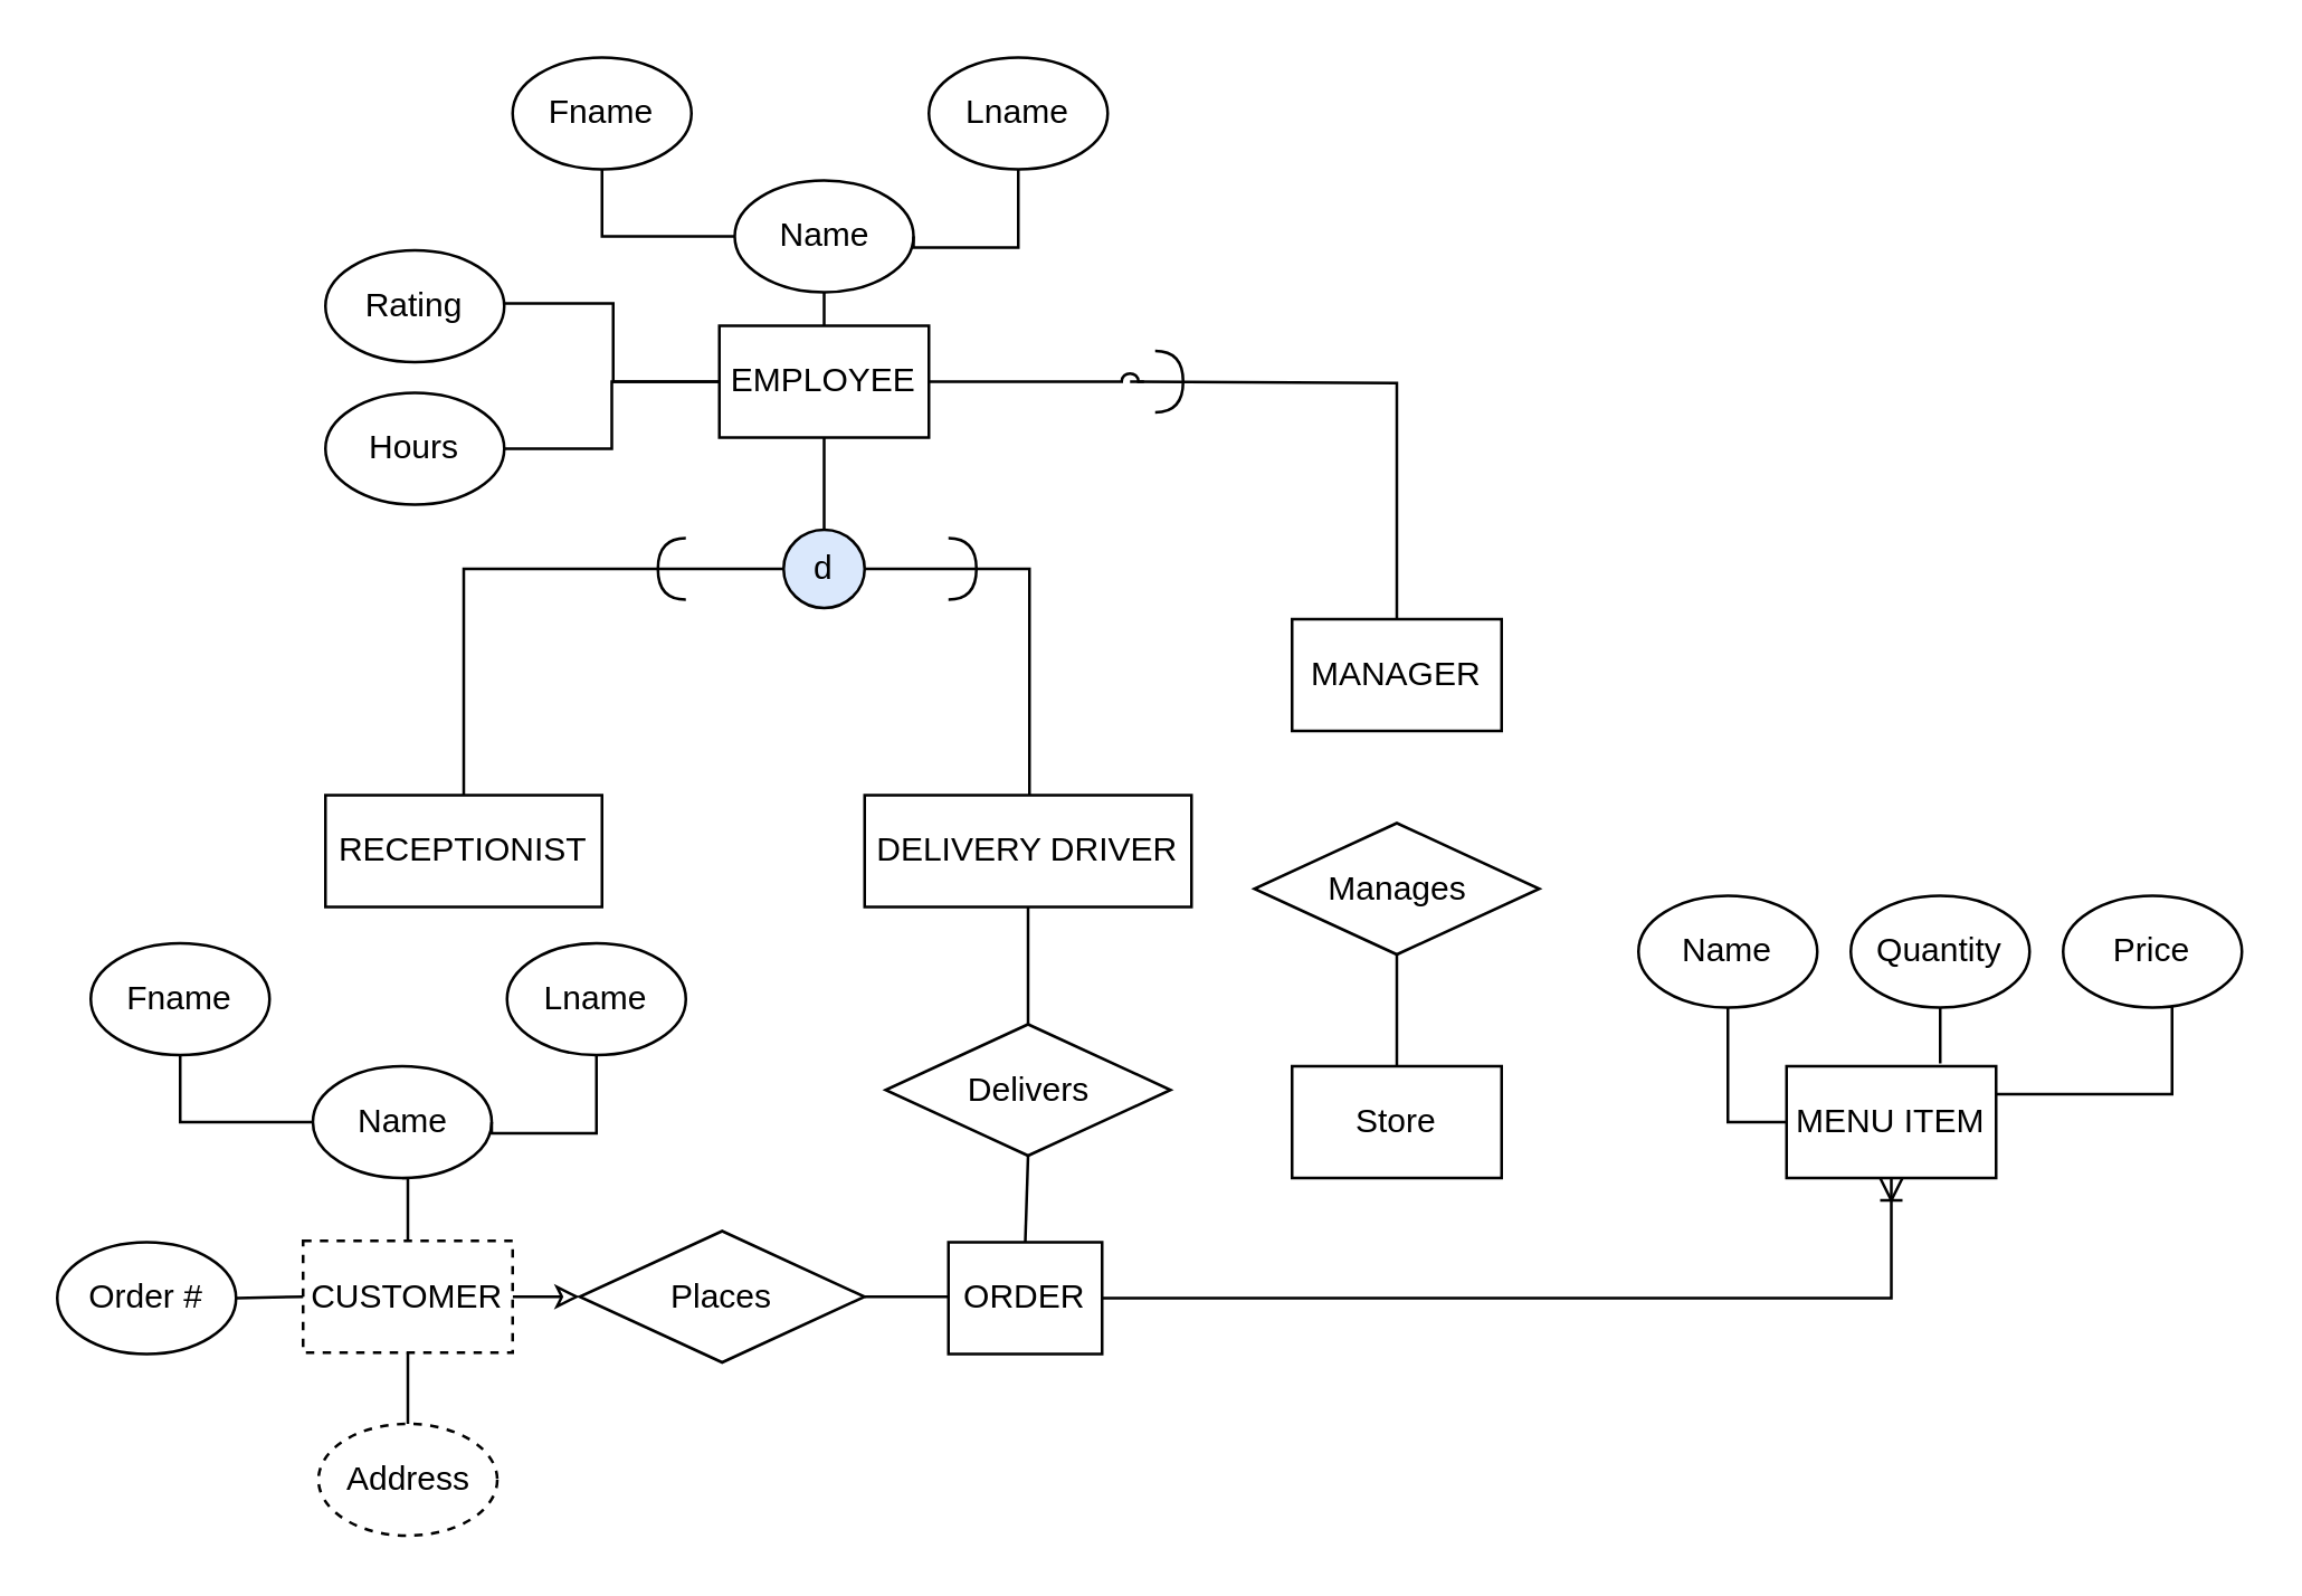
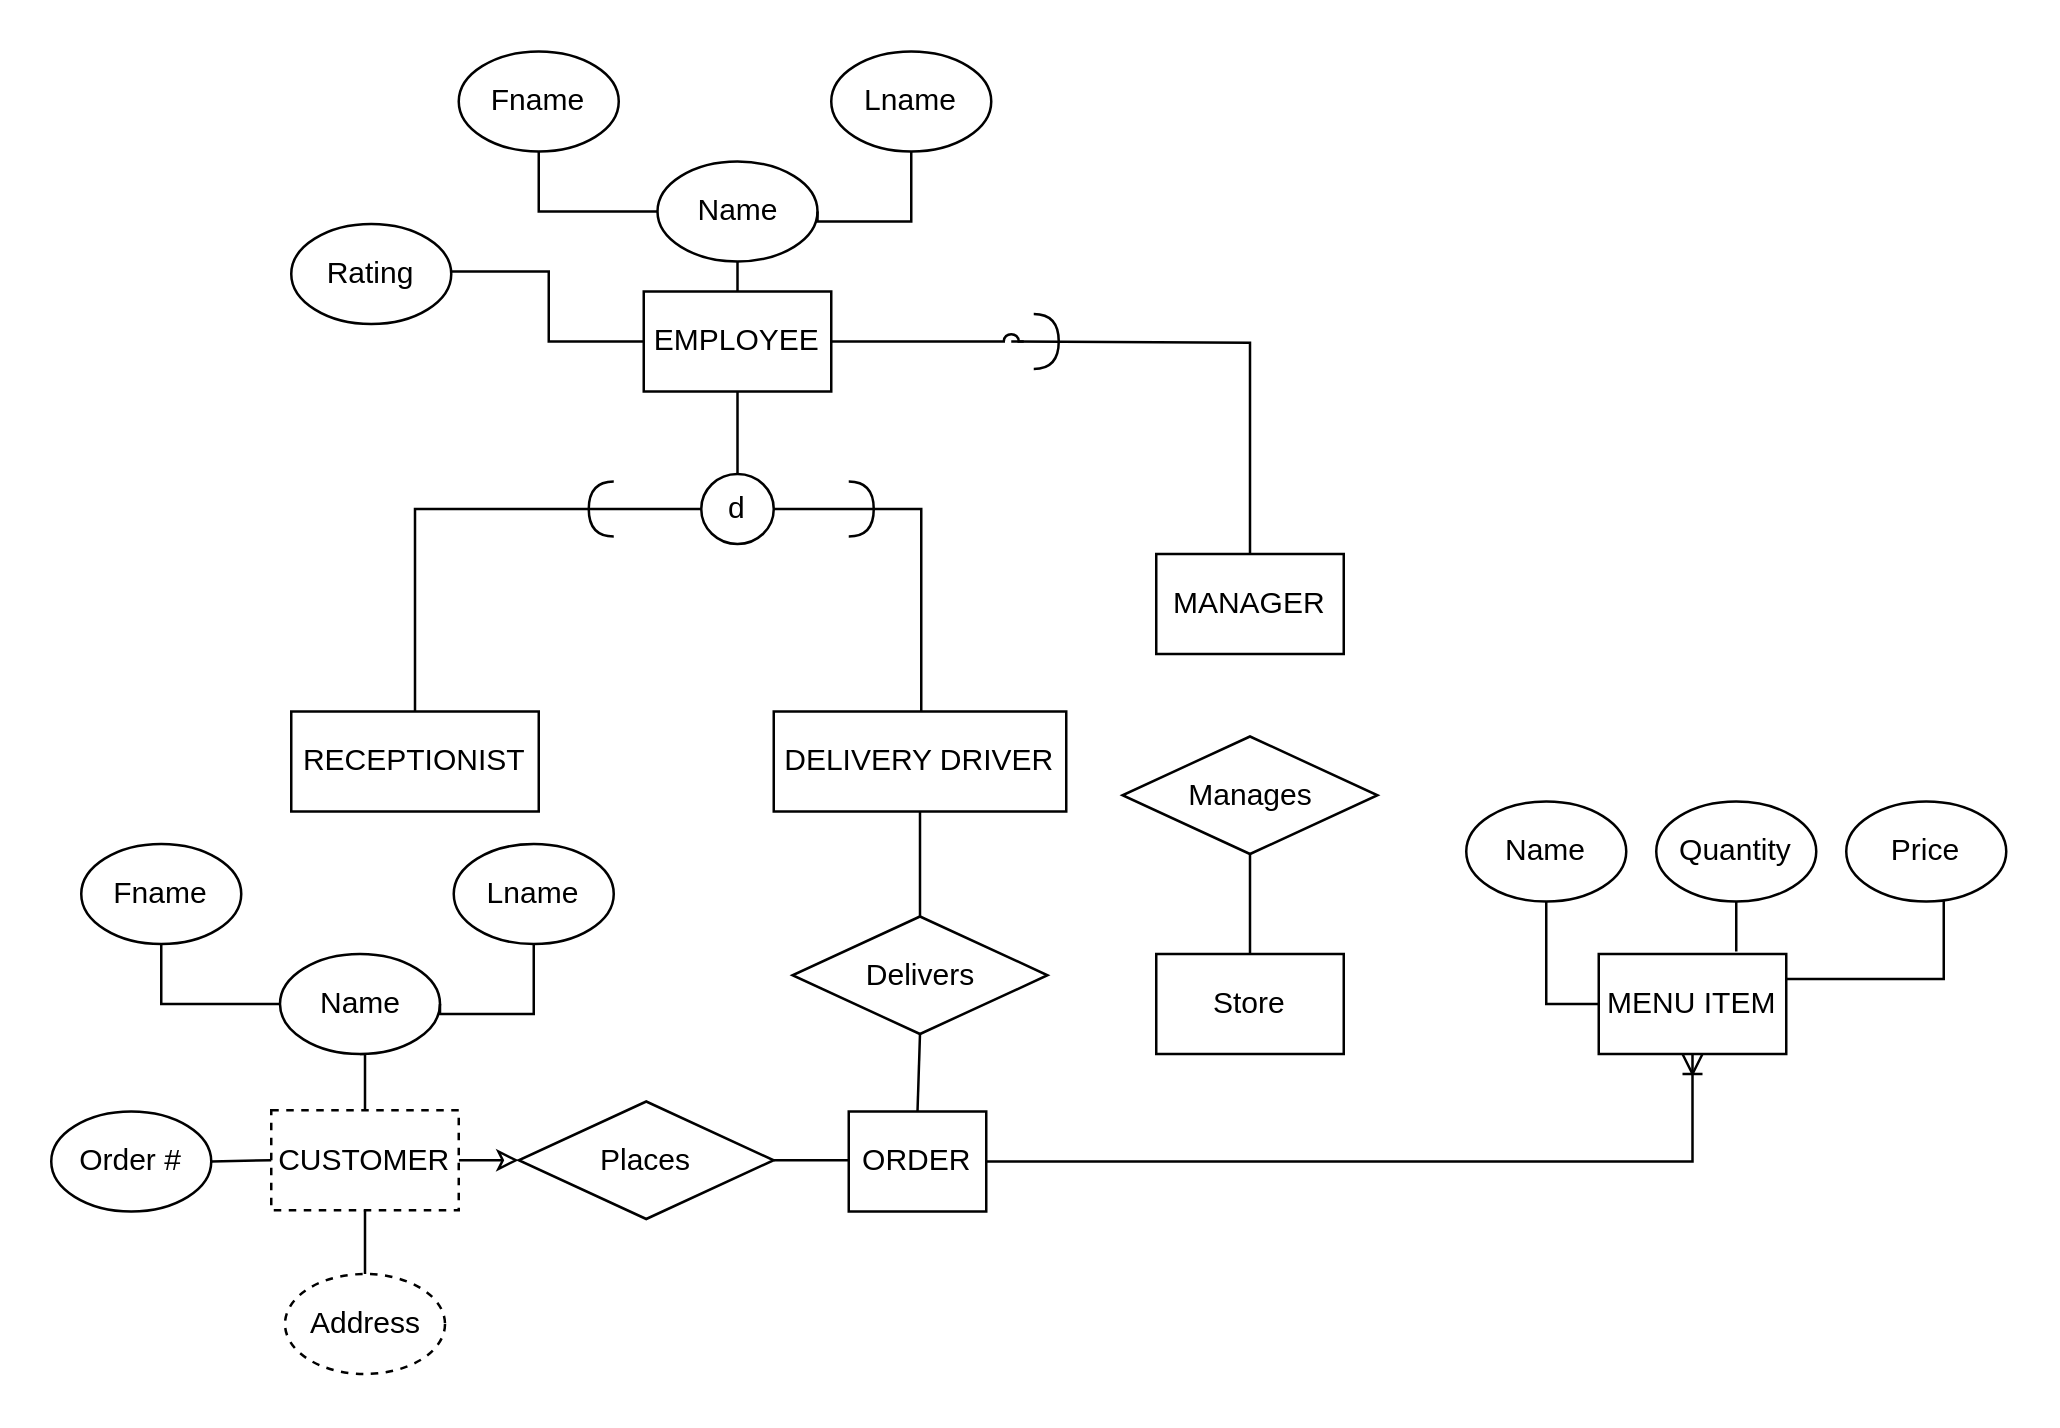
  <mxCell id="0" />
  <mxCell id="1" parent="0" />
  <mxCell id="2" value="RECEPTIONIST" style="whiteSpace=wrap;html=1;align=center;fillColor=default;" parent="1" vertex="1"><mxGeometry x="116" y="284" width="99" height="40" as="geometry" /></mxCell>
  <mxCell id="3" style="edgeStyle=orthogonalEdgeStyle;rounded=0;orthogonalLoop=1;jettySize=auto;html=1;endArrow=none;endFill=0;" edge="1" parent="1" source="4" target="12"><mxGeometry relative="1" as="geometry" /></mxCell>
  <mxCell id="4" value="Name" style="ellipse;whiteSpace=wrap;html=1;align=center;fillColor=default;gradientColor=none;" parent="1" vertex="1"><mxGeometry x="262.5" y="64" width="64" height="40" as="geometry" /></mxCell>
  <mxCell id="5" style="edgeStyle=orthogonalEdgeStyle;rounded=0;jumpStyle=arc;orthogonalLoop=1;jettySize=auto;html=1;exitX=0.5;exitY=1;exitDx=0;exitDy=0;entryX=0.5;entryY=0;entryDx=0;entryDy=0;endArrow=none;endFill=0;" edge="1" parent="1" source="6" target="34"><mxGeometry relative="1" as="geometry" /></mxCell>
  <mxCell id="6" value="DELIVERY DRIVER" style="whiteSpace=wrap;html=1;align=center;fillColor=default;" parent="1" vertex="1"><mxGeometry x="309" y="284" width="117" height="40" as="geometry" /></mxCell>
  <mxCell id="7" style="edgeStyle=orthogonalEdgeStyle;rounded=0;jumpStyle=arc;orthogonalLoop=1;jettySize=auto;html=1;exitX=1;exitY=0.5;exitDx=0;exitDy=0;entryX=0;entryY=0.5;entryDx=0;entryDy=0;endArrow=classic;endFill=0;" edge="1" parent="1" source="8" target="36"><mxGeometry relative="1" as="geometry" /></mxCell>
  <mxCell id="8" value="CUSTOMER" style="whiteSpace=wrap;html=1;align=center;fillColor=default;dashed=1;" parent="1" vertex="1"><mxGeometry x="108" y="443.5" width="75" height="40" as="geometry" /></mxCell>
  <mxCell id="9" value="MANAGER" style="whiteSpace=wrap;html=1;align=center;fillColor=default;" parent="1" vertex="1"><mxGeometry x="462" y="221" width="75" height="40" as="geometry" /></mxCell>
  <mxCell id="10" style="edgeStyle=orthogonalEdgeStyle;rounded=0;orthogonalLoop=1;jettySize=auto;html=1;entryX=0.5;entryY=0;entryDx=0;entryDy=0;endArrow=none;endFill=0;" edge="1" parent="1" source="12" target="28"><mxGeometry relative="1" as="geometry" /></mxCell>
  <mxCell id="11" style="edgeStyle=orthogonalEdgeStyle;rounded=0;jumpStyle=arc;orthogonalLoop=1;jettySize=auto;html=1;endArrow=none;endFill=0;startArrow=none;" edge="1" parent="1" target="9"><mxGeometry relative="1" as="geometry"><mxPoint x="404" y="136" as="sourcePoint" /></mxGeometry></mxCell>
  <mxCell id="12" value="EMPLOYEE" style="whiteSpace=wrap;html=1;align=center;fillColor=default;" parent="1" vertex="1"><mxGeometry x="257" y="116" width="75" height="40" as="geometry" /></mxCell>
  <mxCell id="13" style="edgeStyle=orthogonalEdgeStyle;rounded=0;orthogonalLoop=1;jettySize=auto;html=1;endArrow=none;endFill=0;entryX=0;entryY=0.5;entryDx=0;entryDy=0;" edge="1" parent="1" source="14" target="4"><mxGeometry relative="1" as="geometry"><mxPoint x="217" y="93.6" as="targetPoint" /><Array as="points"><mxPoint x="215" y="84" /></Array></mxGeometry></mxCell>
  <mxCell id="14" value="Fname" style="ellipse;whiteSpace=wrap;html=1;align=center;fillColor=default;gradientColor=none;" parent="1" vertex="1"><mxGeometry x="183" y="20" width="64" height="40" as="geometry" /></mxCell>
  <mxCell id="15" style="edgeStyle=orthogonalEdgeStyle;rounded=0;orthogonalLoop=1;jettySize=auto;html=1;endArrow=none;endFill=0;entryX=1;entryY=0.5;entryDx=0;entryDy=0;" edge="1" parent="1" source="16" target="4"><mxGeometry relative="1" as="geometry"><mxPoint x="356" y="98" as="targetPoint" /><Array as="points"><mxPoint x="364" y="88" /><mxPoint x="327" y="88" /></Array></mxGeometry></mxCell>
  <mxCell id="16" value="Lname" style="ellipse;whiteSpace=wrap;html=1;align=center;fillColor=default;gradientColor=none;" parent="1" vertex="1"><mxGeometry x="332" y="20" width="64" height="40" as="geometry" /></mxCell>
  <mxCell id="17" value="MENU ITEM" style="whiteSpace=wrap;html=1;align=center;fillColor=default;" parent="1" vertex="1"><mxGeometry x="639" y="381" width="75" height="40" as="geometry" /></mxCell>
  <mxCell id="18" style="edgeStyle=orthogonalEdgeStyle;rounded=0;jumpStyle=arc;orthogonalLoop=1;jettySize=auto;html=1;exitX=1;exitY=0.5;exitDx=0;exitDy=0;entryX=0.5;entryY=1;entryDx=0;entryDy=0;endArrow=ERoneToMany;endFill=0;" edge="1" parent="1" source="19" target="17"><mxGeometry relative="1" as="geometry" /></mxCell>
  <mxCell id="19" value="ORDER" style="whiteSpace=wrap;html=1;align=center;fillColor=default;" parent="1" vertex="1"><mxGeometry x="339" y="444" width="55" height="40" as="geometry" /></mxCell>
  <mxCell id="20" style="edgeStyle=orthogonalEdgeStyle;rounded=0;orthogonalLoop=1;jettySize=auto;html=1;exitX=0.5;exitY=1;exitDx=0;exitDy=0;entryX=0;entryY=0.5;entryDx=0;entryDy=0;endArrow=none;endFill=0;" edge="1" parent="1" source="21" target="17"><mxGeometry relative="1" as="geometry" /></mxCell>
  <mxCell id="21" value="Name" style="ellipse;whiteSpace=wrap;html=1;align=center;fillColor=default;gradientColor=none;" vertex="1" parent="1"><mxGeometry x="586" y="320" width="64" height="40" as="geometry" /></mxCell>
  <mxCell id="22" style="edgeStyle=orthogonalEdgeStyle;rounded=0;orthogonalLoop=1;jettySize=auto;html=1;endArrow=none;endFill=0;" edge="1" parent="1" source="23"><mxGeometry relative="1" as="geometry"><mxPoint x="694" y="380" as="targetPoint" /></mxGeometry></mxCell>
  <mxCell id="23" value="Quantity" style="ellipse;whiteSpace=wrap;html=1;align=center;fillColor=default;gradientColor=none;" vertex="1" parent="1"><mxGeometry x="662" y="320" width="64" height="40" as="geometry" /></mxCell>
  <mxCell id="24" style="edgeStyle=orthogonalEdgeStyle;rounded=0;orthogonalLoop=1;jettySize=auto;html=1;endArrow=none;endFill=0;entryX=1;entryY=0.25;entryDx=0;entryDy=0;" edge="1" parent="1" source="25" target="17"><mxGeometry relative="1" as="geometry"><mxPoint x="770" y="403" as="targetPoint" /><Array as="points"><mxPoint x="777" y="391" /></Array></mxGeometry></mxCell>
  <mxCell id="25" value="Price" style="ellipse;whiteSpace=wrap;html=1;align=center;fillColor=default;gradientColor=none;" vertex="1" parent="1"><mxGeometry x="738" y="320" width="64" height="40" as="geometry" /></mxCell>
  <mxCell id="26" style="edgeStyle=orthogonalEdgeStyle;rounded=0;orthogonalLoop=1;jettySize=auto;html=1;endArrow=none;endFill=0;jumpStyle=arc;" edge="1" parent="1" source="28" target="2"><mxGeometry relative="1" as="geometry" /></mxCell>
  <mxCell id="27" style="edgeStyle=orthogonalEdgeStyle;rounded=0;orthogonalLoop=1;jettySize=auto;html=1;endArrow=none;endFill=0;" edge="1" parent="1" source="28" target="6"><mxGeometry relative="1" as="geometry"><Array as="points"><mxPoint x="368" y="203" /></Array></mxGeometry></mxCell>
- <mxCell id="28" value="d" style="ellipse;whiteSpace=wrap;html=1;fillColor=#dae8fc;" vertex="1" parent="1"><mxGeometry x="280" y="189" width="29" height="28" as="geometry" /></mxCell>
+ <mxCell id="28" value="d" style="ellipse;whiteSpace=wrap;html=1;" vertex="1" parent="1"><mxGeometry x="280" y="189" width="29" height="28" as="geometry" /></mxCell>
  <mxCell id="29" style="edgeStyle=orthogonalEdgeStyle;rounded=0;orthogonalLoop=1;jettySize=auto;html=1;exitX=0.5;exitY=1;exitDx=0;exitDy=0;entryX=0;entryY=0.5;entryDx=0;entryDy=0;endArrow=none;endFill=0;" edge="1" parent="1" source="30" target="12"><mxGeometry relative="1" as="geometry"><Array as="points"><mxPoint x="219" y="108" /><mxPoint x="219" y="136" /></Array></mxGeometry></mxCell>
  <mxCell id="30" value="Rating" style="ellipse;whiteSpace=wrap;html=1;align=center;fillColor=default;gradientColor=none;" vertex="1" parent="1"><mxGeometry x="116" y="89" width="64" height="40" as="geometry" /></mxCell>
  <mxCell id="31" value="" style="shape=requiredInterface;html=1;verticalLabelPosition=bottom;sketch=0;rotation=-180;" vertex="1" parent="1"><mxGeometry x="235" y="192" width="10" height="22" as="geometry" /></mxCell>
  <mxCell id="32" value="" style="shape=requiredInterface;html=1;verticalLabelPosition=bottom;sketch=0;rotation=0;" vertex="1" parent="1"><mxGeometry x="339" y="192" width="10" height="22" as="geometry" /></mxCell>
  <mxCell id="33" style="edgeStyle=orthogonalEdgeStyle;rounded=0;jumpStyle=arc;orthogonalLoop=1;jettySize=auto;html=1;endArrow=none;endFill=0;" edge="1" parent="1" source="34" target="19"><mxGeometry relative="1" as="geometry" /></mxCell>
  <mxCell id="34" value="Delivers" style="shape=rhombus;perimeter=rhombusPerimeter;whiteSpace=wrap;html=1;align=center;fillColor=default;gradientColor=none;" vertex="1" parent="1"><mxGeometry x="316.5" y="366" width="102" height="47" as="geometry" /></mxCell>
  <mxCell id="35" style="edgeStyle=orthogonalEdgeStyle;rounded=0;jumpStyle=arc;orthogonalLoop=1;jettySize=auto;html=1;exitX=1;exitY=0.5;exitDx=0;exitDy=0;entryX=0;entryY=0.5;entryDx=0;entryDy=0;endArrow=none;endFill=0;" edge="1" parent="1" source="36" target="19"><mxGeometry relative="1" as="geometry" /></mxCell>
  <mxCell id="36" value="Places" style="shape=rhombus;perimeter=rhombusPerimeter;whiteSpace=wrap;html=1;align=center;fillColor=default;gradientColor=none;" vertex="1" parent="1"><mxGeometry x="207" y="440" width="102" height="47" as="geometry" /></mxCell>
- <mxCell id="37" style="edgeStyle=orthogonalEdgeStyle;rounded=0;jumpStyle=arc;orthogonalLoop=1;jettySize=auto;html=1;endArrow=none;endFill=0;" edge="1" parent="1" source="38" target="12"><mxGeometry relative="1" as="geometry" /></mxCell>
- <mxCell id="38" value="Hours" style="ellipse;whiteSpace=wrap;html=1;align=center;fillColor=default;gradientColor=none;" vertex="1" parent="1"><mxGeometry x="116" y="140" width="64" height="40" as="geometry" /></mxCell>
  <mxCell id="39" style="edgeStyle=orthogonalEdgeStyle;rounded=0;jumpStyle=arc;orthogonalLoop=1;jettySize=auto;html=1;exitX=0.5;exitY=1;exitDx=0;exitDy=0;entryX=0.5;entryY=0;entryDx=0;entryDy=0;endArrow=none;endFill=0;" edge="1" parent="1" source="40" target="41"><mxGeometry relative="1" as="geometry" /></mxCell>
  <mxCell id="40" value="Manages" style="shape=rhombus;perimeter=rhombusPerimeter;whiteSpace=wrap;html=1;align=center;fillColor=default;gradientColor=none;" vertex="1" parent="1"><mxGeometry x="448.5" y="294" width="102" height="47" as="geometry" /></mxCell>
  <mxCell id="41" value="Store" style="whiteSpace=wrap;html=1;align=center;fillColor=default;" vertex="1" parent="1"><mxGeometry x="462" y="381" width="75" height="40" as="geometry" /></mxCell>
  <mxCell id="42" value="" style="edgeStyle=orthogonalEdgeStyle;rounded=0;jumpStyle=arc;orthogonalLoop=1;jettySize=auto;html=1;endArrow=none;endFill=0;" edge="1" parent="1" source="12"><mxGeometry relative="1" as="geometry"><mxPoint x="332" y="136" as="sourcePoint" /><mxPoint x="409" y="136" as="targetPoint" /></mxGeometry></mxCell>
  <mxCell id="43" value="" style="shape=requiredInterface;html=1;verticalLabelPosition=bottom;sketch=0;rotation=0;" vertex="1" parent="1"><mxGeometry x="413" y="125" width="10" height="22" as="geometry" /></mxCell>
  <mxCell id="44" style="edgeStyle=orthogonalEdgeStyle;rounded=0;jumpStyle=arc;orthogonalLoop=1;jettySize=auto;html=1;exitX=0.5;exitY=1;exitDx=0;exitDy=0;entryX=0.5;entryY=0;entryDx=0;entryDy=0;endArrow=none;endFill=0;" edge="1" parent="1" source="45" target="8"><mxGeometry relative="1" as="geometry" /></mxCell>
  <mxCell id="45" value="Name" style="ellipse;whiteSpace=wrap;html=1;align=center;fillColor=default;gradientColor=none;" vertex="1" parent="1"><mxGeometry x="111.5" y="381" width="64" height="40" as="geometry" /></mxCell>
  <mxCell id="46" style="edgeStyle=orthogonalEdgeStyle;rounded=0;orthogonalLoop=1;jettySize=auto;html=1;endArrow=none;endFill=0;entryX=0;entryY=0.5;entryDx=0;entryDy=0;" edge="1" parent="1" source="47" target="45"><mxGeometry relative="1" as="geometry"><mxPoint x="66" y="410.6" as="targetPoint" /><Array as="points"><mxPoint x="64" y="401" /></Array></mxGeometry></mxCell>
  <mxCell id="47" value="Fname" style="ellipse;whiteSpace=wrap;html=1;align=center;fillColor=default;gradientColor=none;" vertex="1" parent="1"><mxGeometry x="32" y="337" width="64" height="40" as="geometry" /></mxCell>
  <mxCell id="48" style="edgeStyle=orthogonalEdgeStyle;rounded=0;orthogonalLoop=1;jettySize=auto;html=1;endArrow=none;endFill=0;entryX=1;entryY=0.5;entryDx=0;entryDy=0;" edge="1" parent="1" source="49" target="45"><mxGeometry relative="1" as="geometry"><mxPoint x="205" y="415" as="targetPoint" /><Array as="points"><mxPoint x="213" y="405" /><mxPoint x="176" y="405" /></Array></mxGeometry></mxCell>
  <mxCell id="49" value="Lname" style="ellipse;whiteSpace=wrap;html=1;align=center;fillColor=default;gradientColor=none;" vertex="1" parent="1"><mxGeometry x="181" y="337" width="64" height="40" as="geometry" /></mxCell>
  <mxCell id="50" style="edgeStyle=orthogonalEdgeStyle;rounded=0;jumpStyle=arc;orthogonalLoop=1;jettySize=auto;html=1;entryX=0.5;entryY=1;entryDx=0;entryDy=0;endArrow=none;endFill=0;" edge="1" parent="1" source="51" target="8"><mxGeometry relative="1" as="geometry" /></mxCell>
  <mxCell id="51" value="Address" style="ellipse;whiteSpace=wrap;html=1;align=center;fillColor=default;gradientColor=none;dashed=1;" vertex="1" parent="1"><mxGeometry x="113.5" y="509" width="64" height="40" as="geometry" /></mxCell>
  <mxCell id="52" style="edgeStyle=orthogonalEdgeStyle;rounded=0;jumpStyle=arc;orthogonalLoop=1;jettySize=auto;html=1;entryX=0;entryY=0.5;entryDx=0;entryDy=0;endArrow=none;endFill=0;" edge="1" parent="1" source="53" target="8"><mxGeometry relative="1" as="geometry" /></mxCell>
  <mxCell id="53" value="Order #" style="ellipse;whiteSpace=wrap;html=1;align=center;fillColor=default;gradientColor=none;" vertex="1" parent="1"><mxGeometry x="20" y="444" width="64" height="40" as="geometry" /></mxCell>
